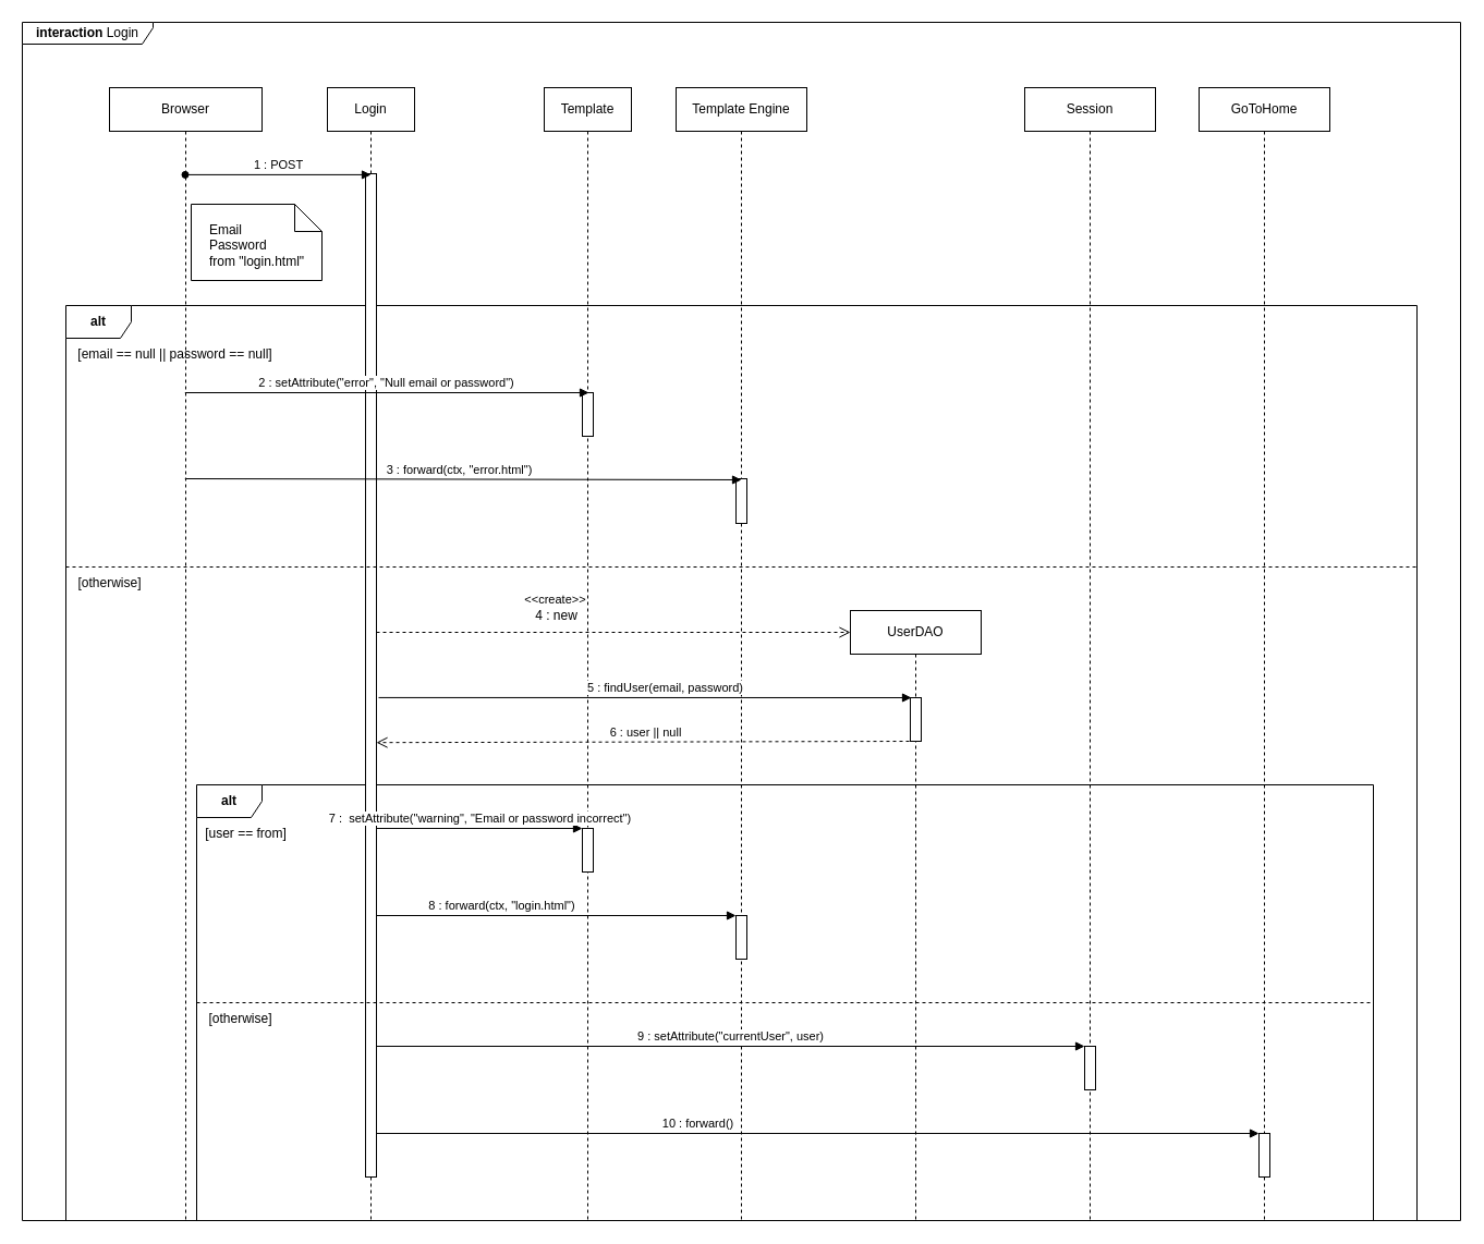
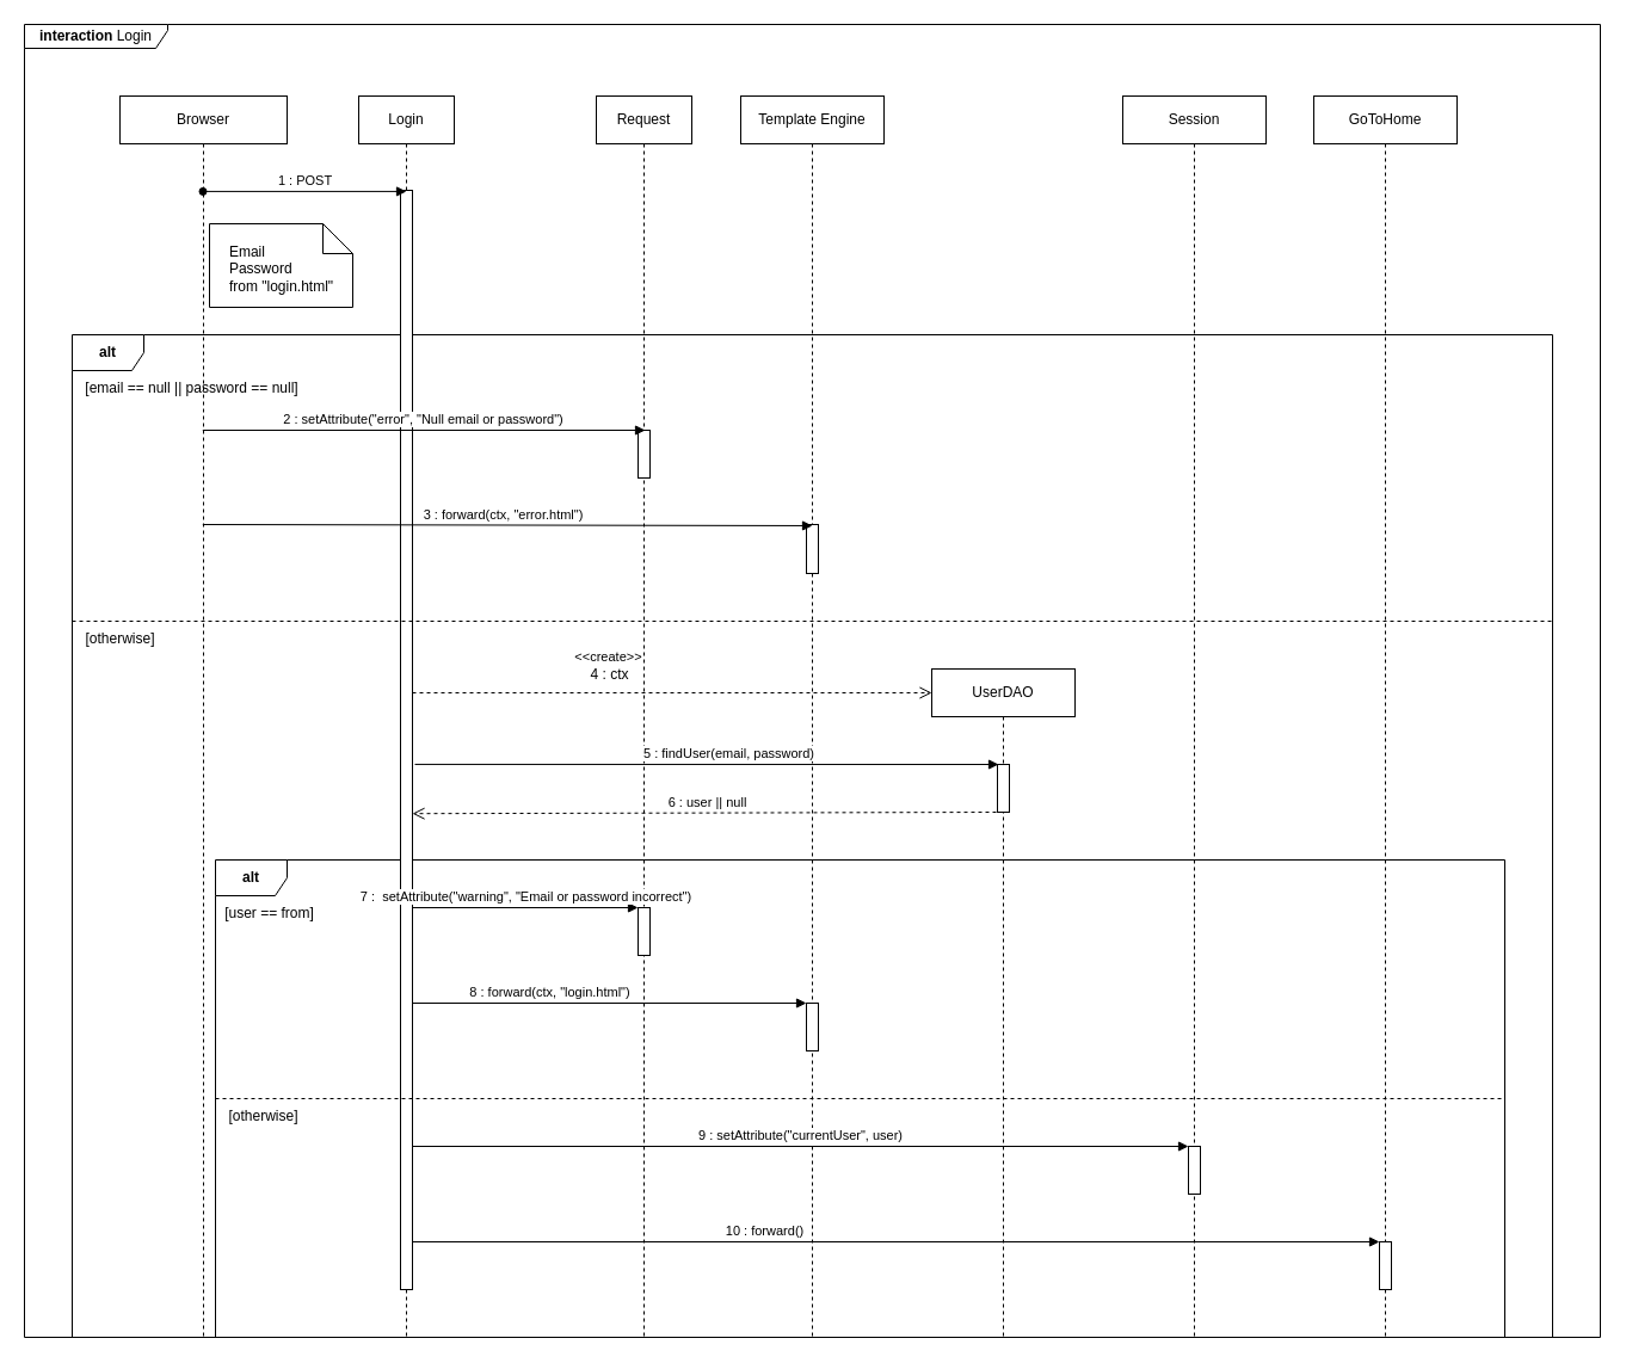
  <mxCell id="0" />
  <mxCell id="1" parent="0" />
  <mxCell id="2" value="&lt;b&gt;interaction &lt;/b&gt;Login" style="shape=umlFrame;whiteSpace=wrap;html=1;width=120;height=20;" vertex="1" parent="1"><mxGeometry x="20" y="20" width="1320" height="1100" as="geometry" /></mxCell>
  <mxCell id="3" value="&lt;b&gt;alt&lt;/b&gt;" style="shape=umlFrame;whiteSpace=wrap;html=1;" vertex="1" parent="1"><mxGeometry x="60" y="280" width="1240" height="840" as="geometry" /></mxCell>
  <mxCell id="4" value="&lt;b&gt;alt&lt;/b&gt;" style="shape=umlFrame;whiteSpace=wrap;html=1;" vertex="1" parent="1"><mxGeometry x="180" y="720" width="1080" height="400" as="geometry" /></mxCell>
  <mxCell id="5" value="Browser" style="shape=umlLifeline;perimeter=lifelinePerimeter;whiteSpace=wrap;html=1;container=1;collapsible=0;recursiveResize=0;outlineConnect=0;" vertex="1" parent="1"><mxGeometry x="100" y="80" width="140" height="1040" as="geometry" /></mxCell>
  <mxCell id="6" value="[email == null || password == null]" style="text;html=1;align=center;verticalAlign=middle;resizable=0;points=[];autosize=1;strokeColor=none;fillColor=none;" vertex="1" parent="5"><mxGeometry x="-40" y="230" width="200" height="30" as="geometry" /></mxCell>
  <mxCell id="7" value="Login" style="shape=umlLifeline;perimeter=lifelinePerimeter;whiteSpace=wrap;html=1;container=1;collapsible=0;recursiveResize=0;outlineConnect=0;size=40;" vertex="1" parent="1"><mxGeometry x="300" y="80" width="80" height="1040" as="geometry" /></mxCell>
  <mxCell id="8" value="" style="html=1;points=[];perimeter=orthogonalPerimeter;" vertex="1" parent="7"><mxGeometry x="35" y="79" width="10" height="921" as="geometry" /></mxCell>
- <mxCell id="9" value="Template" style="shape=umlLifeline;perimeter=lifelinePerimeter;whiteSpace=wrap;html=1;container=1;collapsible=0;recursiveResize=0;outlineConnect=0;size=40;" vertex="1" parent="1"><mxGeometry x="499" y="80" width="80" height="1040" as="geometry" /></mxCell>
+ <mxCell id="9" value="Request" style="shape=umlLifeline;perimeter=lifelinePerimeter;whiteSpace=wrap;html=1;container=1;collapsible=0;recursiveResize=0;outlineConnect=0;size=40;" vertex="1" parent="1"><mxGeometry x="499" y="80" width="80" height="1040" as="geometry" /></mxCell>
  <mxCell id="10" value="" style="html=1;points=[];perimeter=orthogonalPerimeter;" vertex="1" parent="9"><mxGeometry x="35" y="280" width="10" height="40" as="geometry" /></mxCell>
  <mxCell id="11" value="Template Engine" style="shape=umlLifeline;perimeter=lifelinePerimeter;whiteSpace=wrap;html=1;container=1;collapsible=0;recursiveResize=0;outlineConnect=0;size=40;" vertex="1" parent="1"><mxGeometry x="620" y="80" width="120" height="1040" as="geometry" /></mxCell>
  <mxCell id="12" value="" style="html=1;points=[];perimeter=orthogonalPerimeter;" vertex="1" parent="11"><mxGeometry x="55" y="359" width="10" height="41" as="geometry" /></mxCell>
  <mxCell id="13" value="" style="endArrow=none;dashed=1;html=1;rounded=0;exitX=0;exitY=0;exitDx=0;exitDy=0;exitPerimeter=0;" edge="1" parent="11" source="24"><mxGeometry width="50" height="50" relative="1" as="geometry"><mxPoint x="-600" y="440" as="sourcePoint" /><mxPoint x="680" y="440" as="targetPoint" /></mxGeometry></mxCell>
  <mxCell id="14" value="" style="html=1;points=[];perimeter=orthogonalPerimeter;" vertex="1" parent="11"><mxGeometry x="55" y="760" width="10" height="40" as="geometry" /></mxCell>
  <mxCell id="15" value="Session" style="shape=umlLifeline;perimeter=lifelinePerimeter;whiteSpace=wrap;html=1;container=1;collapsible=0;recursiveResize=0;outlineConnect=0;size=40;" vertex="1" parent="1"><mxGeometry x="940" y="80" width="120" height="1040" as="geometry" /></mxCell>
  <mxCell id="16" value="" style="html=1;points=[];perimeter=orthogonalPerimeter;" vertex="1" parent="15"><mxGeometry x="55" y="880" width="10" height="40" as="geometry" /></mxCell>
  <mxCell id="17" value="GoToHome" style="shape=umlLifeline;perimeter=lifelinePerimeter;whiteSpace=wrap;html=1;container=1;collapsible=0;recursiveResize=0;outlineConnect=0;size=40;" vertex="1" parent="1"><mxGeometry x="1100" y="80" width="120" height="1040" as="geometry" /></mxCell>
  <mxCell id="18" value="" style="html=1;points=[];perimeter=orthogonalPerimeter;" vertex="1" parent="17"><mxGeometry x="55" y="960" width="10" height="40" as="geometry" /></mxCell>
  <mxCell id="19" value="" style="shape=note2;boundedLbl=1;whiteSpace=wrap;html=1;size=25;verticalAlign=top;align=center;" vertex="1" parent="1"><mxGeometry x="175" y="187" width="120" height="70" as="geometry" /></mxCell>
  <mxCell id="20" value="&lt;div style=&quot;text-align: left;&quot;&gt;Email&lt;/div&gt;&lt;div style=&quot;text-align: left;&quot;&gt;Password&lt;/div&gt;&lt;div style=&quot;text-align: left;&quot;&gt;from &quot;login.html&quot;&lt;/div&gt;" style="text;html=1;align=center;verticalAlign=middle;resizable=0;points=[];autosize=1;strokeColor=none;fillColor=none;" vertex="1" parent="1"><mxGeometry x="180" y="195" width="110" height="60" as="geometry" /></mxCell>
  <mxCell id="21" value="1 : POST" style="html=1;verticalAlign=bottom;endArrow=block;rounded=0;entryX=0.5;entryY=0.001;entryDx=0;entryDy=0;entryPerimeter=0;startArrow=oval;startFill=1;" edge="1" parent="1" source="5" target="8"><mxGeometry width="80" relative="1" as="geometry"><mxPoint x="610" y="520" as="sourcePoint" /><mxPoint x="690" y="520" as="targetPoint" /></mxGeometry></mxCell>
  <mxCell id="22" value="2 : setAttribute(&quot;error&quot;, &quot;Null email or password&quot;)" style="html=1;verticalAlign=bottom;startArrow=none;endArrow=block;startSize=8;rounded=0;startFill=0;" edge="1" parent="1"><mxGeometry relative="1" as="geometry"><mxPoint x="169.324" y="360" as="sourcePoint" /><mxPoint x="540" y="360" as="targetPoint" /></mxGeometry></mxCell>
  <mxCell id="23" value="3 : forward(ctx, &quot;error.html&quot;)" style="html=1;verticalAlign=bottom;endArrow=block;rounded=0;" edge="1" parent="1"><mxGeometry x="-0.015" y="-1" width="80" relative="1" as="geometry"><mxPoint x="169.324" y="439" as="sourcePoint" /><mxPoint x="680" y="440" as="targetPoint" /><mxPoint as="offset" /></mxGeometry></mxCell>
  <mxCell id="24" value="[otherwise]" style="text;html=1;align=center;verticalAlign=middle;resizable=0;points=[];autosize=1;strokeColor=none;fillColor=none;" vertex="1" parent="1"><mxGeometry x="60" y="520" width="80" height="30" as="geometry" /></mxCell>
  <mxCell id="25" value="UserDAO" style="shape=umlLifeline;perimeter=lifelinePerimeter;whiteSpace=wrap;html=1;container=1;collapsible=0;recursiveResize=0;outlineConnect=0;size=40;" vertex="1" parent="1"><mxGeometry x="780" y="560" width="120" height="560" as="geometry" /></mxCell>
  <mxCell id="26" value="" style="html=1;points=[];perimeter=orthogonalPerimeter;" vertex="1" parent="25"><mxGeometry x="55" y="80" width="10" height="40" as="geometry" /></mxCell>
  <mxCell id="27" value="&amp;lt;&amp;lt;create&amp;gt;&amp;gt;" style="endArrow=open;startArrow=none;endFill=0;startFill=0;endSize=8;html=1;verticalAlign=bottom;dashed=1;labelBackgroundColor=none;rounded=0;" edge="1" parent="1" source="8"><mxGeometry x="-0.247" y="21" width="160" relative="1" as="geometry"><mxPoint x="350" y="580" as="sourcePoint" /><mxPoint x="780" y="580" as="targetPoint" /><mxPoint as="offset" /></mxGeometry></mxCell>
- <mxCell id="28" value="4 : new" style="text;html=1;align=center;verticalAlign=middle;resizable=0;points=[];autosize=1;strokeColor=none;fillColor=none;" vertex="1" parent="1"><mxGeometry x="480" y="550" width="60" height="30" as="geometry" /></mxCell>
+ <mxCell id="28" value="4 : ctx" style="text;html=1;align=center;verticalAlign=middle;resizable=0;points=[];autosize=1;strokeColor=none;fillColor=none;" vertex="1" parent="1"><mxGeometry x="480" y="550" width="60" height="30" as="geometry" /></mxCell>
  <mxCell id="29" value="5 : findUser(email, password)" style="html=1;verticalAlign=bottom;startArrow=none;endArrow=block;startSize=8;rounded=0;exitX=1.1;exitY=0.608;exitDx=0;exitDy=0;exitPerimeter=0;startFill=0;" edge="1" parent="1"><mxGeometry x="0.076" relative="1" as="geometry"><mxPoint x="347" y="639.928" as="sourcePoint" /><mxPoint x="836" y="640" as="targetPoint" /><mxPoint as="offset" /></mxGeometry></mxCell>
  <mxCell id="30" value="6 : user || null" style="html=1;verticalAlign=bottom;endArrow=open;dashed=1;endSize=8;rounded=0;entryX=1;entryY=0.567;entryDx=0;entryDy=0;entryPerimeter=0;" edge="1" parent="1" target="8"><mxGeometry relative="1" as="geometry"><mxPoint x="840" y="680" as="sourcePoint" /><mxPoint x="350" y="680" as="targetPoint" /></mxGeometry></mxCell>
  <mxCell id="31" value="[user == from]" style="text;html=1;align=center;verticalAlign=middle;resizable=0;points=[];autosize=1;strokeColor=none;fillColor=none;" vertex="1" parent="1"><mxGeometry x="180" y="750" width="90" height="30" as="geometry" /></mxCell>
  <mxCell id="32" value="" style="html=1;points=[];perimeter=orthogonalPerimeter;" vertex="1" parent="1"><mxGeometry x="534" y="760" width="10" height="40" as="geometry" /></mxCell>
  <mxCell id="33" value="7 : &amp;nbsp;setAttribute(&quot;warning&quot;, &quot;Email or password incorrect&quot;)" style="html=1;verticalAlign=bottom;startArrow=none;endArrow=block;startSize=8;rounded=0;startFill=0;" edge="1" target="32" parent="1" source="8"><mxGeometry relative="1" as="geometry"><mxPoint x="474" y="760" as="sourcePoint" /></mxGeometry></mxCell>
  <mxCell id="34" value="8 : forward(ctx, &quot;login.html&quot;)" style="html=1;verticalAlign=bottom;startArrow=none;endArrow=block;startSize=8;rounded=0;startFill=0;" edge="1" target="14" parent="1" source="8"><mxGeometry x="-0.303" relative="1" as="geometry"><mxPoint x="615" y="840" as="sourcePoint" /><mxPoint as="offset" /></mxGeometry></mxCell>
  <mxCell id="35" value="" style="endArrow=none;dashed=1;html=1;rounded=0;exitX=0;exitY=0;exitDx=0;exitDy=0;exitPerimeter=0;" edge="1" parent="1"><mxGeometry width="50" height="50" relative="1" as="geometry"><mxPoint x="180" y="920" as="sourcePoint" /><mxPoint x="1260" y="920" as="targetPoint" /></mxGeometry></mxCell>
  <mxCell id="36" value="9 : setAttribute(&quot;currentUser&quot;, user)" style="html=1;verticalAlign=bottom;startArrow=none;endArrow=block;startSize=8;rounded=0;startFill=0;" edge="1" target="16" parent="1" source="8"><mxGeometry relative="1" as="geometry"><mxPoint x="935" y="960" as="sourcePoint" /></mxGeometry></mxCell>
  <mxCell id="37" value="10 : forward()" style="html=1;verticalAlign=bottom;startArrow=none;endArrow=block;startSize=8;rounded=0;startFill=0;" edge="1" target="18" parent="1" source="8"><mxGeometry x="-0.272" relative="1" as="geometry"><mxPoint x="1095" y="1040" as="sourcePoint" /><mxPoint as="offset" /></mxGeometry></mxCell>
  <mxCell id="38" value="[otherwise]" style="text;html=1;align=center;verticalAlign=middle;resizable=0;points=[];autosize=1;strokeColor=none;fillColor=none;" vertex="1" parent="1"><mxGeometry x="180" y="920" width="80" height="30" as="geometry" /></mxCell>
